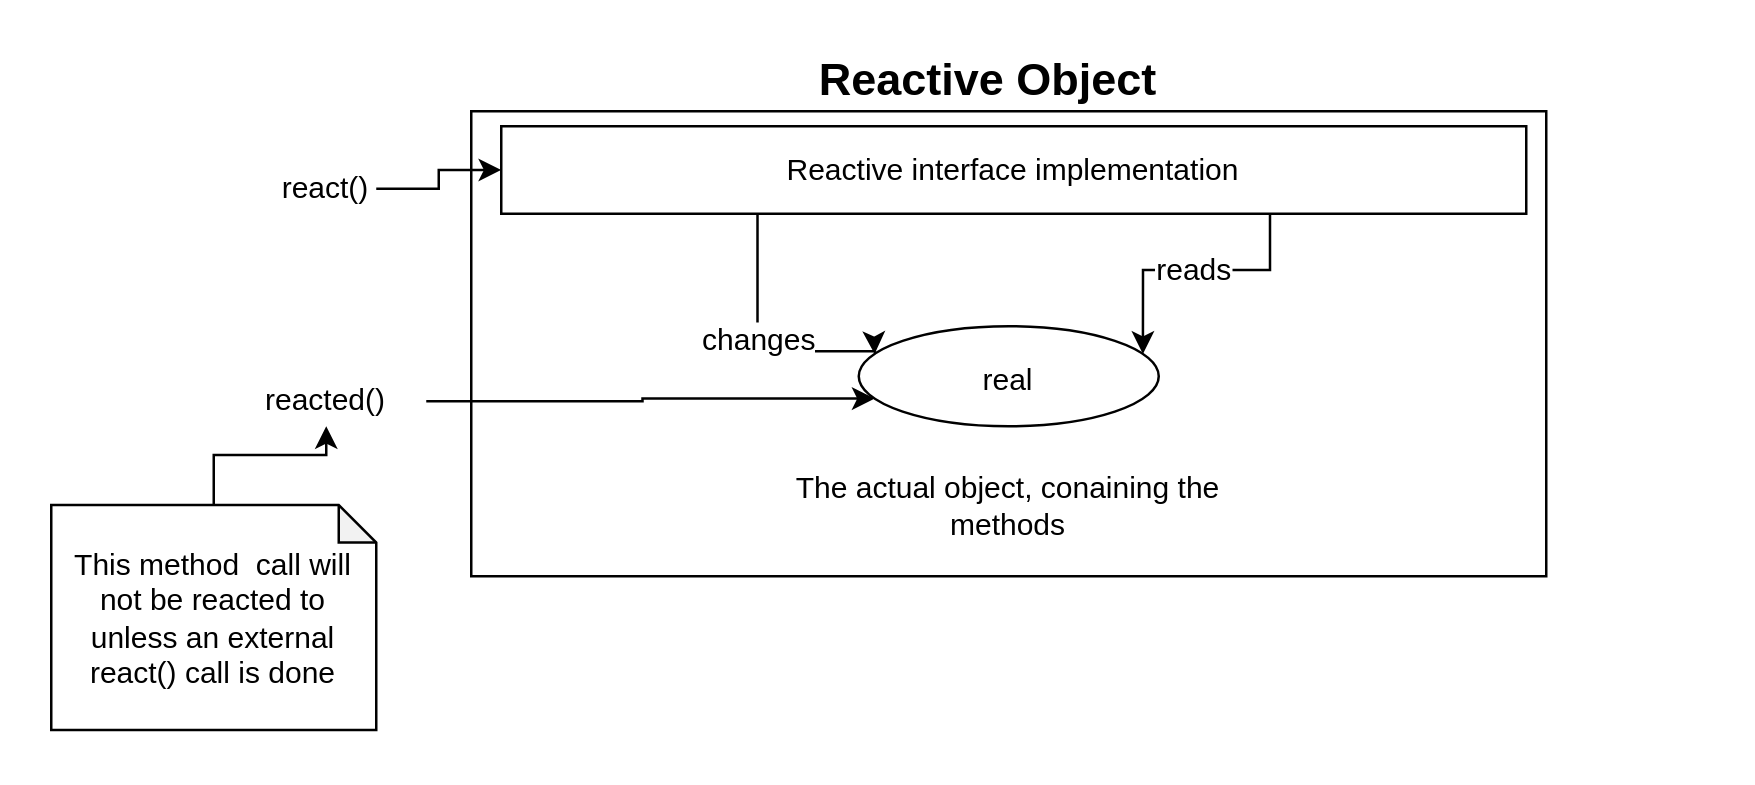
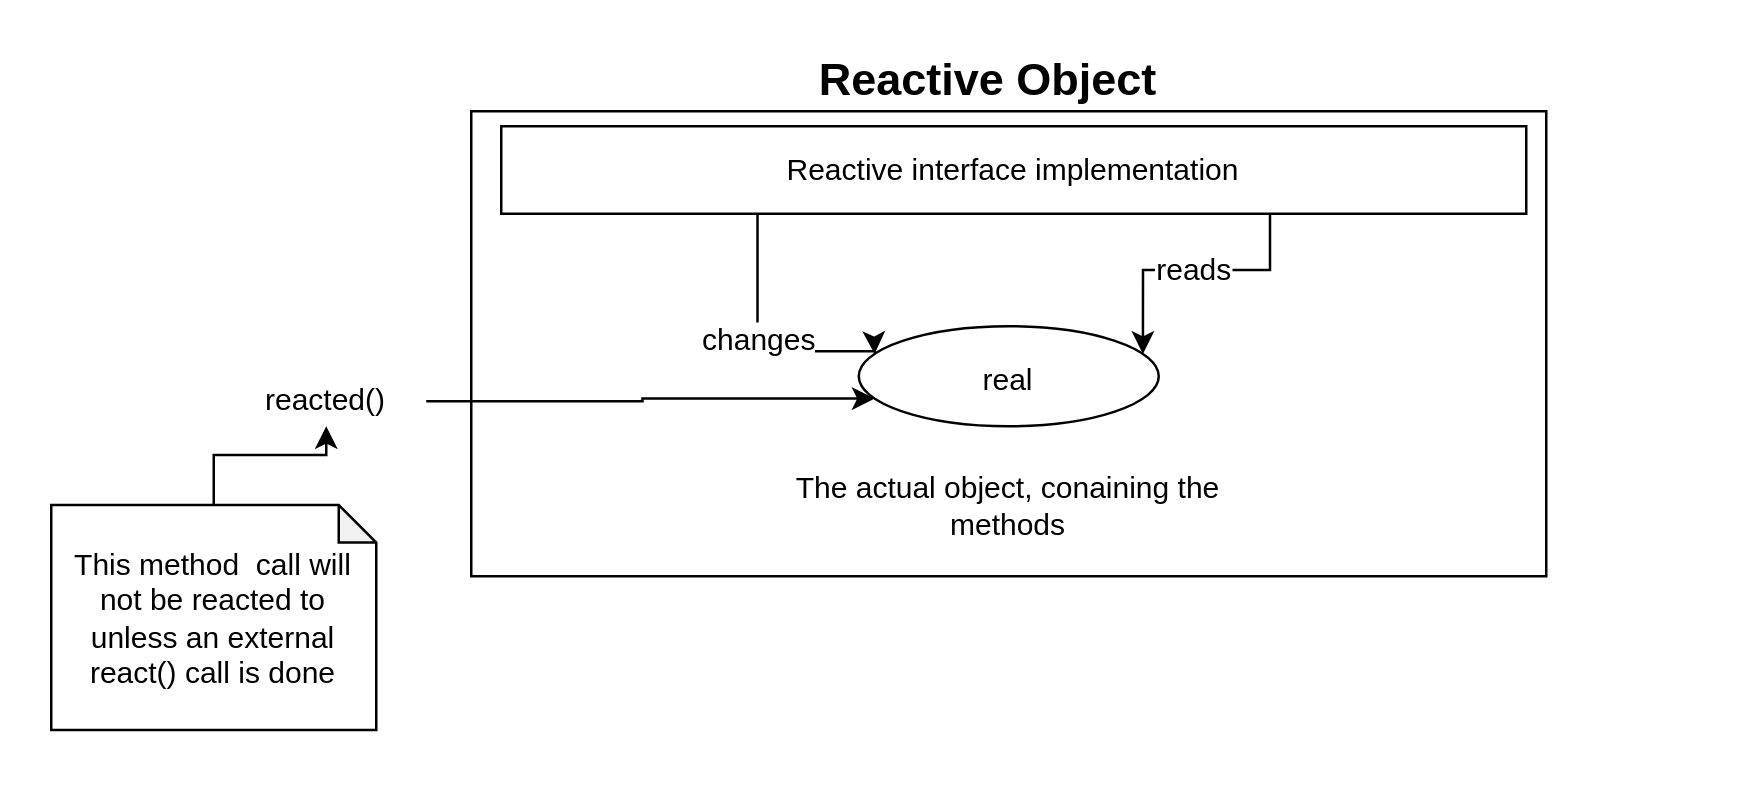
  <mxCell id="0" />
  <mxCell id="1" parent="0" />
  <mxCell id="2" value="" style="rounded=0;whiteSpace=wrap;html=1;fillColor=none;" vertex="1" parent="1"><mxGeometry x="188" y="44" width="430" height="186" as="geometry" /></mxCell>
  <mxCell id="3" value="Reactive Object" style="text;html=1;strokeColor=none;fillColor=none;align=center;verticalAlign=middle;whiteSpace=wrap;rounded=0;fontSize=18;fontStyle=1" vertex="1" parent="1"><mxGeometry x="110" y="20" width="570" height="24" as="geometry" /></mxCell>
  <mxCell id="4" value="&lt;font style=&quot;font-size: 12px&quot;&gt;real&lt;/font&gt;" style="ellipse;whiteSpace=wrap;html=1;fillColor=#ffffff;fontSize=18;" vertex="1" parent="1"><mxGeometry x="343" y="130" width="120" height="40" as="geometry" /></mxCell>
  <mxCell id="5" value="The actual object, conaining the methods" style="text;html=1;strokeColor=none;fillColor=none;align=center;verticalAlign=middle;whiteSpace=wrap;rounded=0;fontSize=12;" vertex="1" parent="1"><mxGeometry x="303" y="180" width="200" height="43" as="geometry" /></mxCell>
  <mxCell id="6" value="changes" style="edgeStyle=orthogonalEdgeStyle;rounded=0;orthogonalLoop=1;jettySize=auto;html=1;exitX=0.25;exitY=1;exitDx=0;exitDy=0;entryX=0;entryY=0.25;entryDx=0;entryDy=0;fontSize=12;" edge="1" parent="1" source="8" target="4"><mxGeometry relative="1" as="geometry"><Array as="points"><mxPoint x="303" y="140" /></Array></mxGeometry></mxCell>
  <mxCell id="7" value="reads&lt;br&gt;" style="edgeStyle=orthogonalEdgeStyle;rounded=0;orthogonalLoop=1;jettySize=auto;html=1;exitX=0.75;exitY=1;exitDx=0;exitDy=0;entryX=1;entryY=0.25;entryDx=0;entryDy=0;fontSize=12;" edge="1" parent="1" source="8" target="4"><mxGeometry relative="1" as="geometry" /></mxCell>
  <mxCell id="8" value="Reactive interface implementation" style="rounded=0;whiteSpace=wrap;html=1;fillColor=none;fontSize=12;" vertex="1" parent="1"><mxGeometry x="200" y="50" width="410" height="35" as="geometry" /></mxCell>
- <mxCell id="9" style="edgeStyle=orthogonalEdgeStyle;rounded=0;orthogonalLoop=1;jettySize=auto;html=1;exitX=1;exitY=0.5;exitDx=0;exitDy=0;fontSize=12;" edge="1" parent="1" source="10" target="8"><mxGeometry relative="1" as="geometry" /></mxCell>
- <mxCell id="10" value="react()" style="text;html=1;strokeColor=none;fillColor=none;align=center;verticalAlign=middle;whiteSpace=wrap;rounded=0;fontSize=12;" vertex="1" parent="1"><mxGeometry x="110" y="65" width="40" height="20" as="geometry" /></mxCell>
  <mxCell id="11" style="edgeStyle=orthogonalEdgeStyle;rounded=0;orthogonalLoop=1;jettySize=auto;html=1;exitX=1;exitY=0.5;exitDx=0;exitDy=0;fontSize=12;entryX=0;entryY=0.75;entryDx=0;entryDy=0;" edge="1" parent="1" source="12" target="4"><mxGeometry relative="1" as="geometry" /></mxCell>
  <mxCell id="12" value="reacted()" style="text;html=1;strokeColor=none;fillColor=none;align=center;verticalAlign=middle;whiteSpace=wrap;rounded=0;fontSize=12;" vertex="1" parent="1"><mxGeometry x="90" y="150" width="80" height="20" as="geometry" /></mxCell>
  <mxCell id="13" style="edgeStyle=orthogonalEdgeStyle;rounded=0;orthogonalLoop=1;jettySize=auto;html=1;exitX=0.5;exitY=0;exitDx=0;exitDy=0;exitPerimeter=0;fontSize=12;" edge="1" parent="1" source="14" target="12"><mxGeometry relative="1" as="geometry" /></mxCell>
  <mxCell id="14" value="This method&amp;nbsp; call will not be reacted to unless an external react() call is done" style="shape=note;whiteSpace=wrap;html=1;backgroundOutline=1;darkOpacity=0.05;fillColor=#ffffff;fontSize=12;size=15;" vertex="1" parent="1"><mxGeometry x="20" y="201.5" width="130" height="90" as="geometry" /></mxCell>
